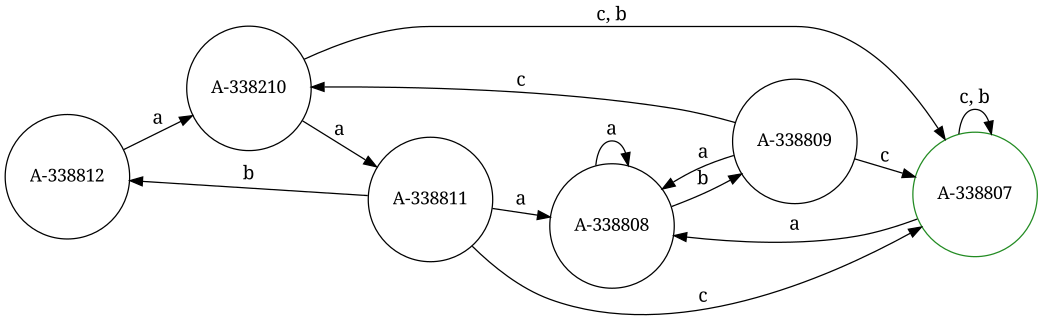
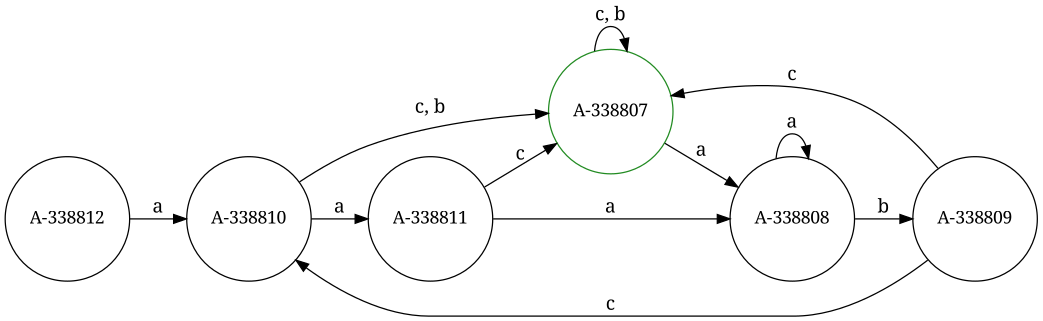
  digraph {
    fontname="Noto Serif"
    rankdir=LR
    node [color=black fontname="Noto Serif" shape=circle]
    edge [fontname="Noto Serif" fontsize=15]
    n1 [label="A-338812"]
-   n2 [label="A-338210"]
+   n2 [label="A-338810"]
    n3 [label="A-338811"]
    n4 [color=forestgreen label="A-338807"]
    n5 [label="A-338808"]
    n6 [label="A-338809"]
    n1 -> n2 [label=a]
    n2 -> n3 [label=a]
    n2 -> n4 [label="c, b"]
-   n3 -> n1 [label=b]
    n3 -> n4 [label=c]
    n3 -> n5 [label=a]
    n4 -> n4 [label="c, b"]
    n4 -> n5 [label=a]
    n5 -> n5 [label=a]
    n5 -> n6 [label=b]
    n6 -> n2 [label=c]
    n6 -> n4 [label=c]
-   n6 -> n5 [label=a]
  }
